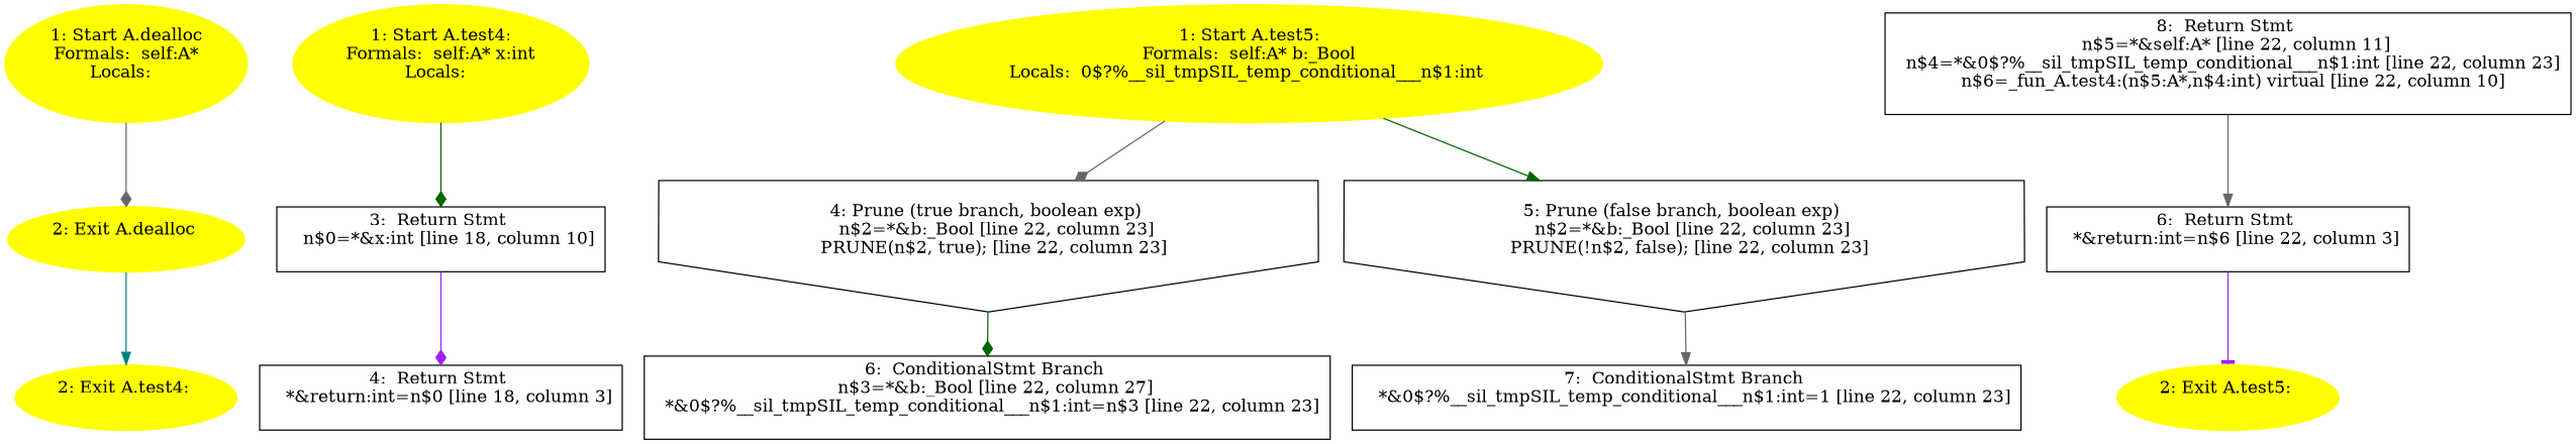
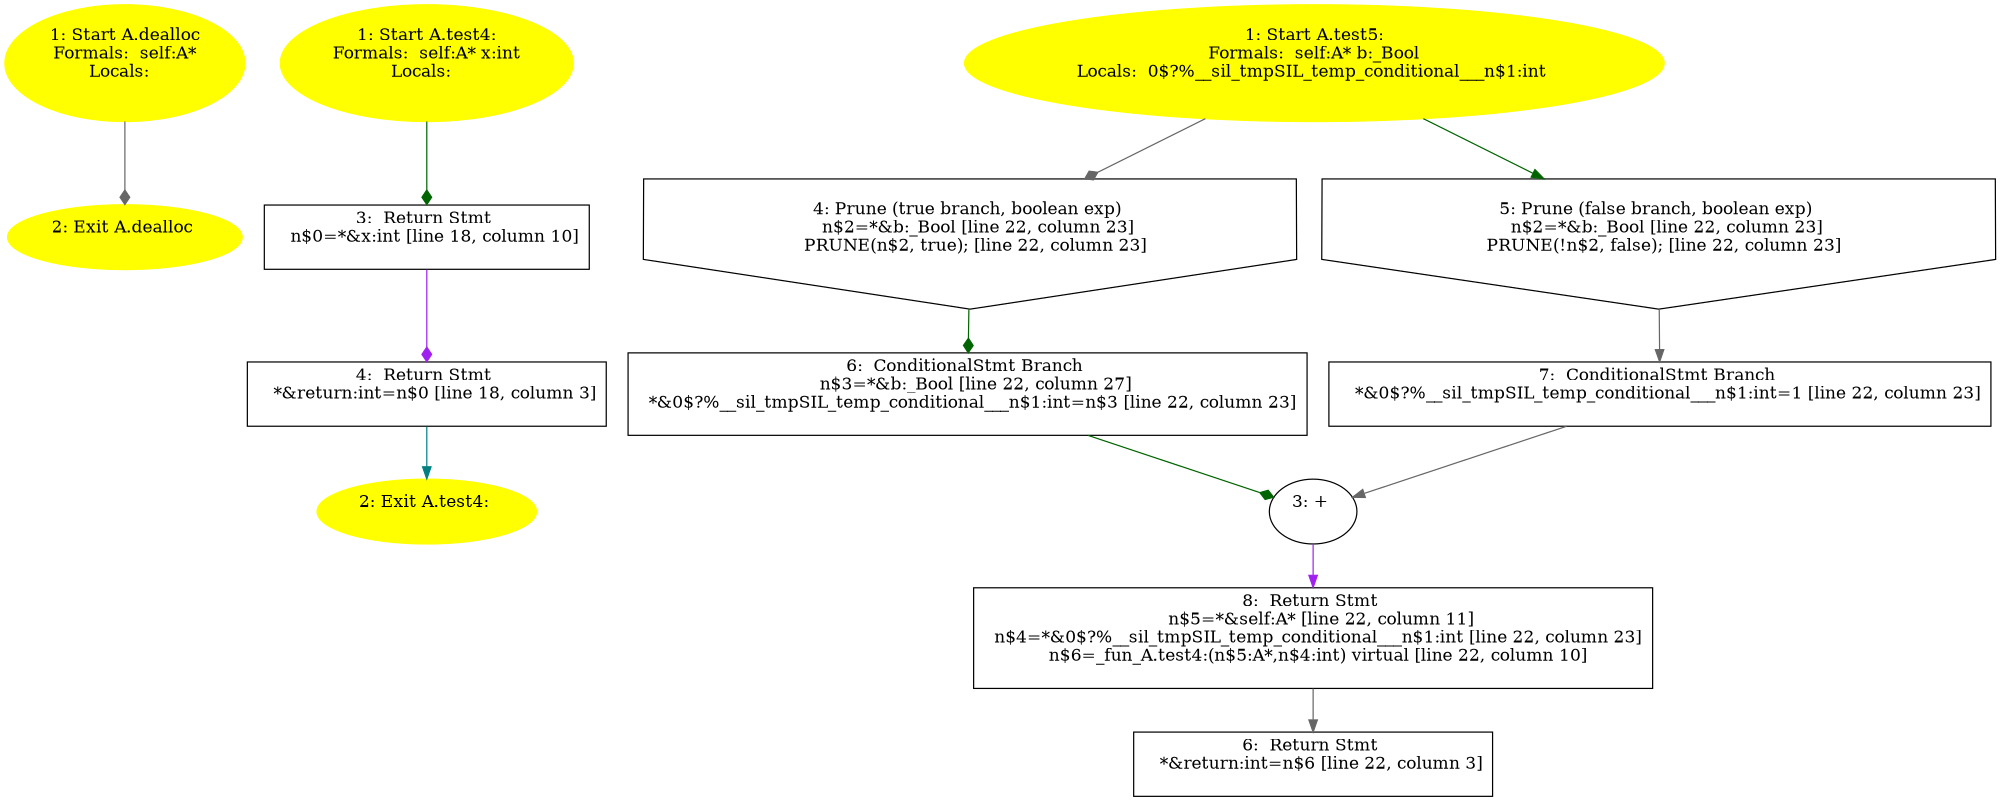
  digraph {
    fontname="DejaVu Serif"
    node [fontname="DejaVu Serif"]
    edge [arrowhead=diamond color=gray40 fontname="DejaVu Serif"]
    n1 [color=yellow label="1: Start A.dealloc\nFormals:  self:A*\nLocals:  \n  " style=filled]
    n2 [color=yellow label="2: Exit A.dealloc \n  " style=filled]
    n3 [color=yellow label="1: Start A.test4:\nFormals:  self:A* x:int\nLocals:  \n  " style=filled]
    n4 [label="3:  Return Stmt \n   n$0=*&x:int [line 18, column 10]\n " shape=box]
    n5 [label="4:  Return Stmt \n   *&return:int=n$0 [line 18, column 3]\n " shape=box]
    n6 [color=yellow label="2: Exit A.test4: \n  " style=filled]
    n7 [color=yellow label="1: Start A.test5:\nFormals:  self:A* b:_Bool\nLocals:  0$?%__sil_tmpSIL_temp_conditional___n$1:int \n  " style=filled]
    n8 [label="4: Prune (true branch, boolean exp) \n   n$2=*&b:_Bool [line 22, column 23]\n  PRUNE(n$2, true); [line 22, column 23]\n " shape=invhouse]
    n9 [label="5: Prune (false branch, boolean exp) \n   n$2=*&b:_Bool [line 22, column 23]\n  PRUNE(!n$2, false); [line 22, column 23]\n " shape=invhouse]
    n10 [label="6:  ConditionalStmt Branch \n   n$3=*&b:_Bool [line 22, column 27]\n  *&0$?%__sil_tmpSIL_temp_conditional___n$1:int=n$3 [line 22, column 23]\n " shape=box]
    n11 [label="7:  ConditionalStmt Branch \n   *&0$?%__sil_tmpSIL_temp_conditional___n$1:int=1 [line 22, column 23]\n " shape=box]
-   n13 [color=yellow label="2: Exit A.test5: \n  " style=filled]
+   n12 [label="3: + \n  "]
    n14 [label="8:  Return Stmt \n   n$5=*&self:A* [line 22, column 11]\n  n$4=*&0$?%__sil_tmpSIL_temp_conditional___n$1:int [line 22, column 23]\n  n$6=_fun_A.test4:(n$5:A*,n$4:int) virtual [line 22, column 10]\n " shape=box]
    n15 [label="6:  Return Stmt \n   *&return:int=n$6 [line 22, column 3]\n " shape=box]
    n1 -> n2
    n3 -> n4 [color=darkgreen]
    n4 -> n5 [color=purple]
-   n2 -> n6 [arrowhead=normal color=teal]
+   n5 -> n6 [arrowhead=normal color=teal]
    n7 -> n8
    n7 -> n9 [arrowhead=normal color=darkgreen]
    n8 -> n10 [color=darkgreen]
    n9 -> n11 [arrowhead=normal]
+   n10 -> n12 [color=darkgreen]
+   n11 -> n12 [arrowhead=normal]
+   n12 -> n14 [arrowhead=normal color=purple]
    n14 -> n15 [arrowhead=normal]
-   n15 -> n13 [arrowhead=tee color=purple]
  }
